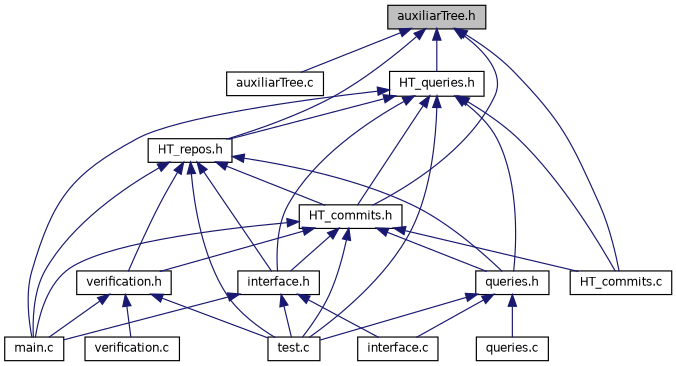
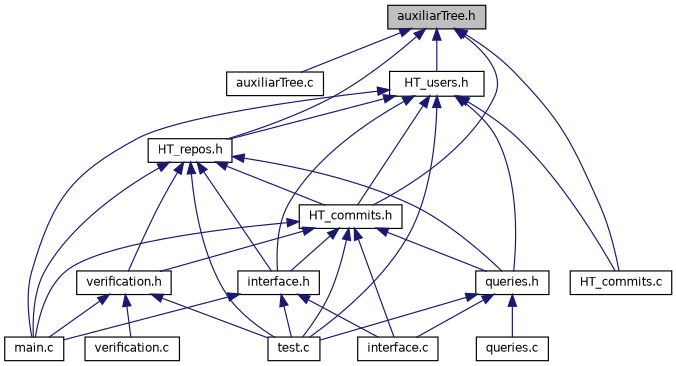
  digraph {
    node [color=black fillcolor=white fontname=Helvetica fontsize=10 shape=record style=filled]
    edge [color=midnightblue dir=back fontname=Helvetica fontsize=10 labelfontname=Helvetica labelfontsize=10 style=solid]
    n1 [fillcolor=grey75 fontcolor=black height=0.2 label="auxiliarTree.h" width=0.4]
    n2 [height=0.2 label="auxiliarTree.c" width=0.4]
-   n3 [height=0.2 label="HT_queries.h" width=0.4]
+   n3 [height=0.2 label="HT_users.h" width=0.4]
    n4 [height=0.2 label="HT_commits.h" width=0.4]
    n5 [height=0.2 label="HT_commits.c" width=0.4]
    n6 [height=0.2 label="HT_repos.h" width=0.4]
    n7 [height=0.2 label="interface.h" width=0.4]
    n8 [height=0.2 label="main.c" width=0.4]
    n9 [height=0.2 label="test.c" width=0.4]
    n10 [height=0.2 label="queries.h" width=0.4]
    n11 [height=0.2 label="verification.h" width=0.4]
    n12 [height=0.2 label="interface.c" width=0.4]
    n13 [height=0.2 label="queries.c" width=0.4]
    n14 [height=0.2 label="verification.c" width=0.4]
    n1 -> n2
    n1 -> n3
    n1 -> n4
    n1 -> n5
    n1 -> n6
    n3 -> n4
    n3 -> n5
    n3 -> n6
    n3 -> n7
    n3 -> n8
    n3 -> n9
    n3 -> n10
-   n4 -> n5
+   n4 -> n12
    n4 -> n7
    n4 -> n8
    n4 -> n9
    n4 -> n10
    n4 -> n11
    n6 -> n4
    n6 -> n7
    n6 -> n8
    n6 -> n9
    n6 -> n10
    n6 -> n11
    n7 -> n8
    n7 -> n9
    n7 -> n12
    n10 -> n9
    n10 -> n12
    n10 -> n13
    n11 -> n8
    n11 -> n9
    n11 -> n14
  }
